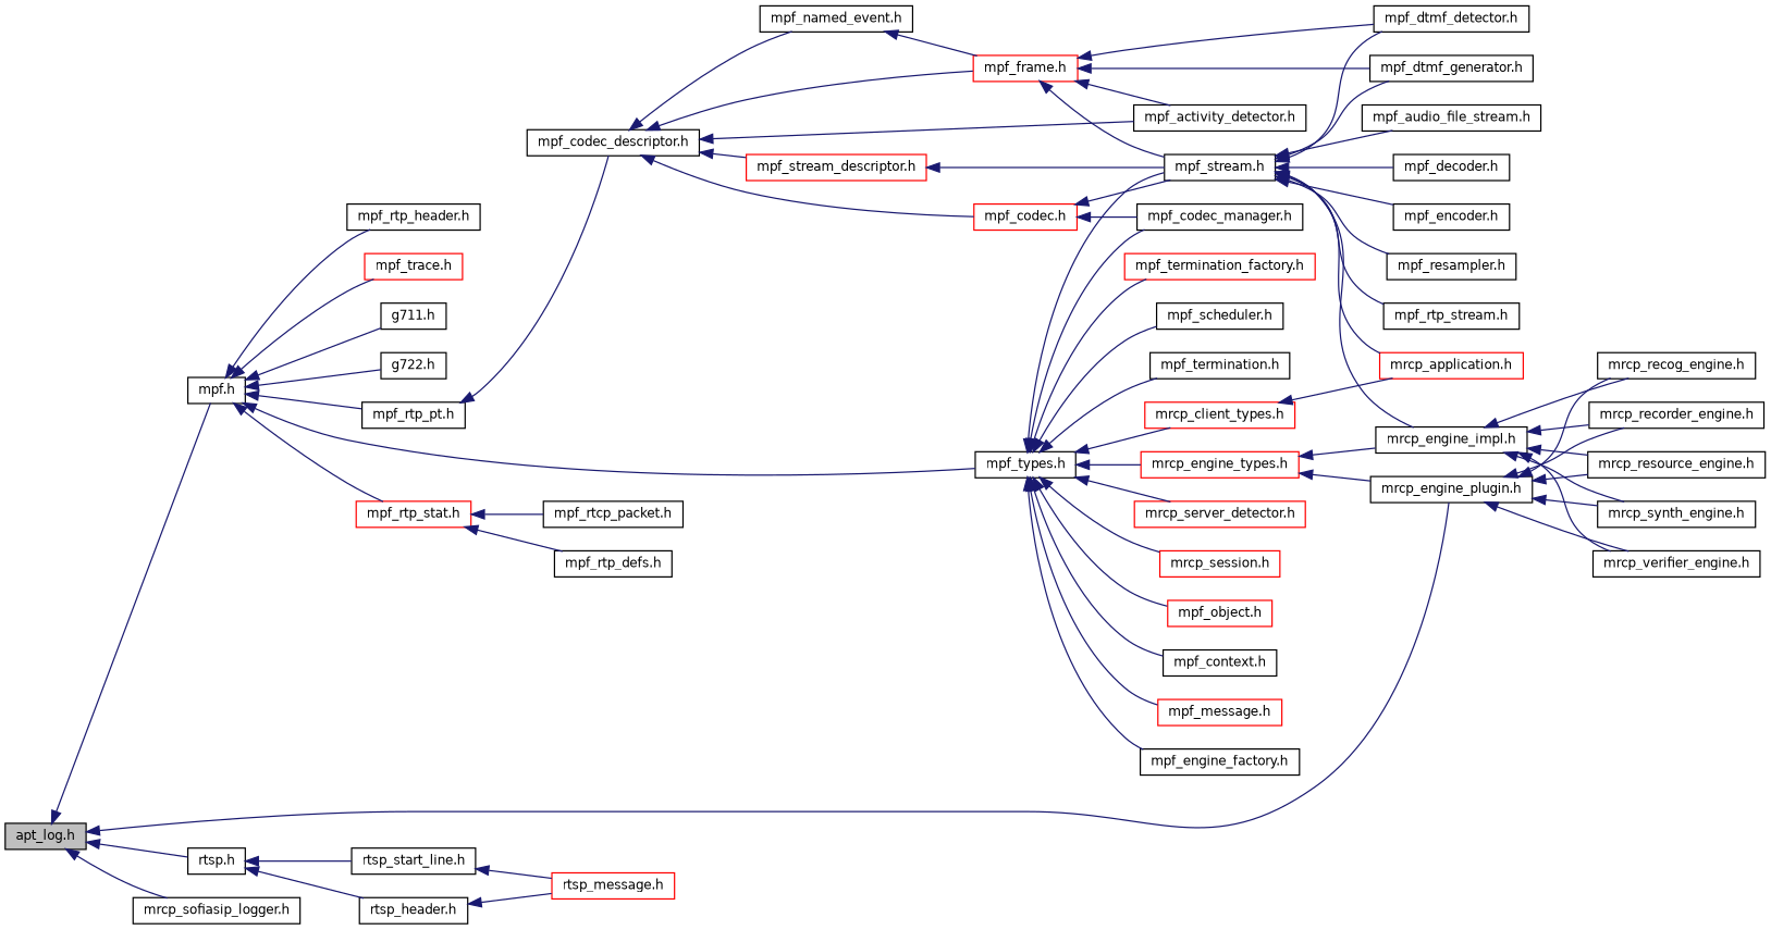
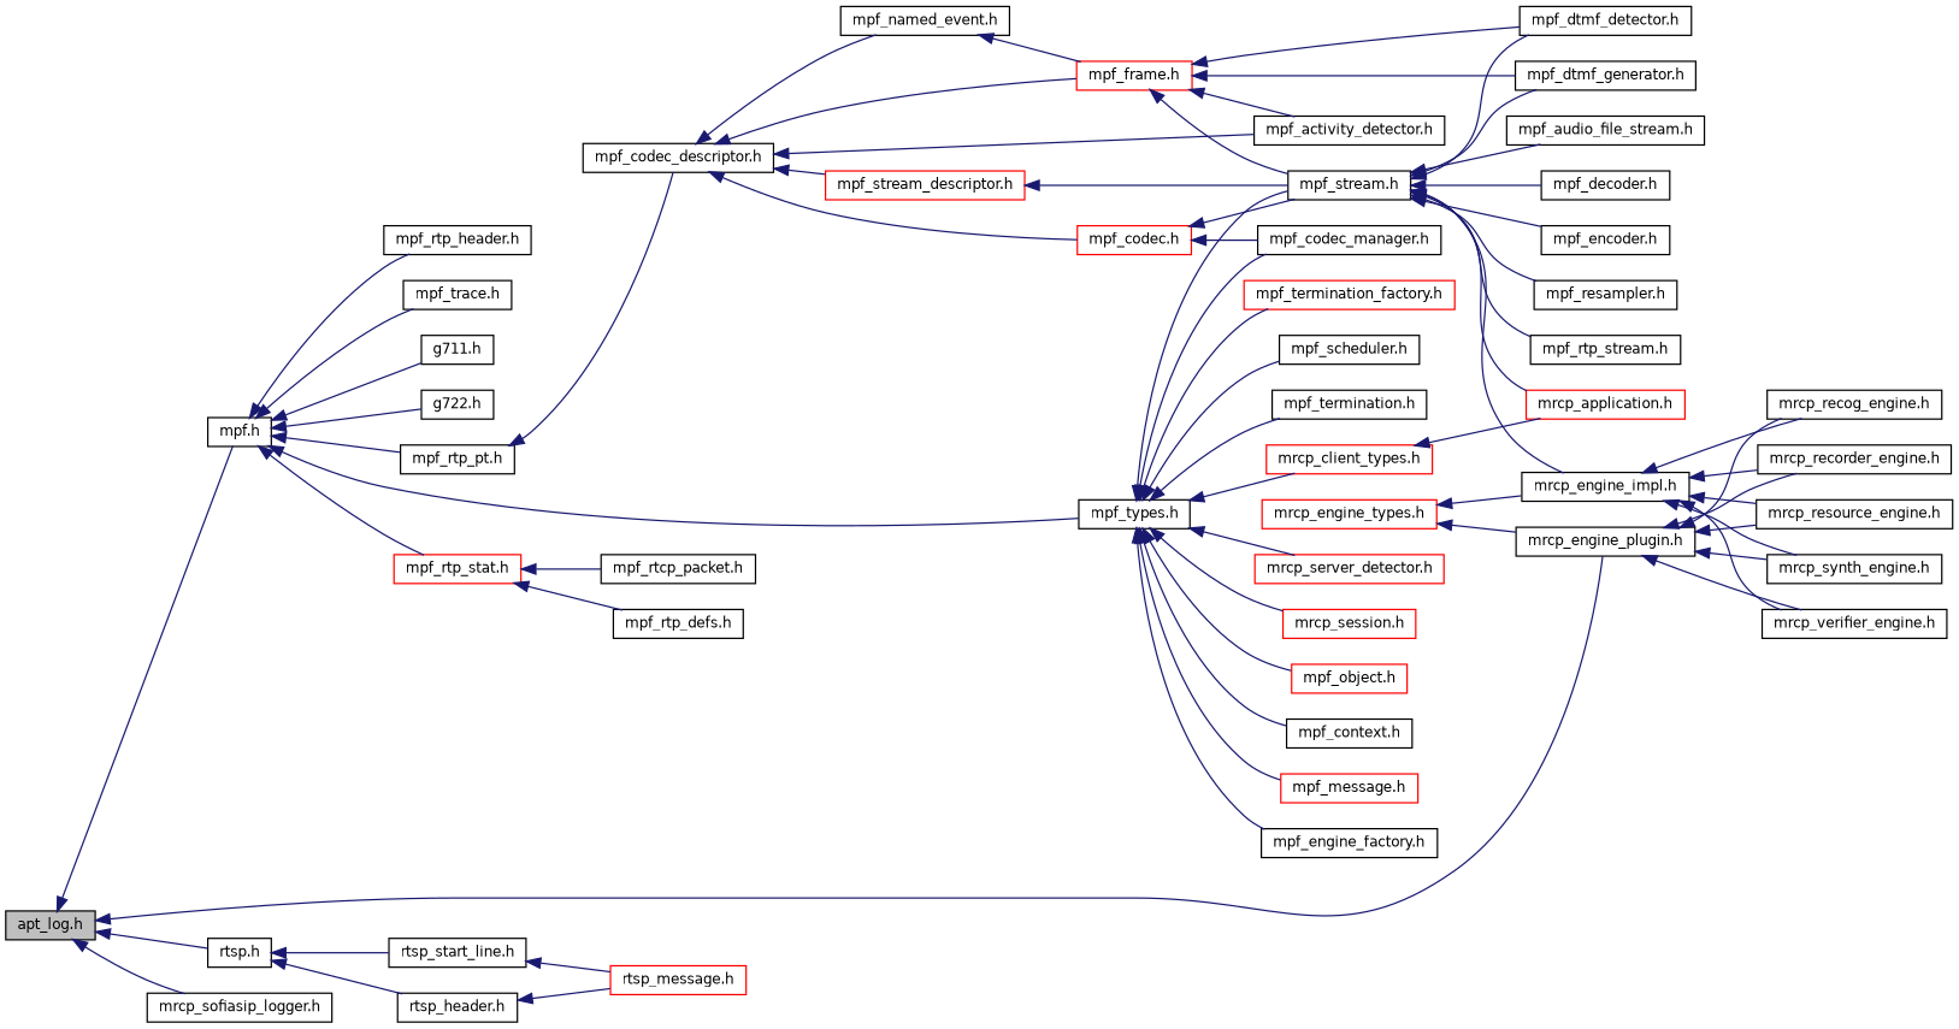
  digraph {
    rankdir=LR
    node [color=black fillcolor=white fontname=Helvetica fontsize=10 shape=record style=filled]
    edge [color=midnightblue dir=back fontname=Helvetica fontsize=10 labelfontname=Helvetica labelfontsize=10 style=solid]
    n1 [fillcolor=grey75 fontcolor=black height=0.2 label="apt_log.h" width=0.4]
    n2 [height=0.2 label="mpf.h" width=0.4]
    n3 [height=0.2 label="mrcp_engine_plugin.h" width=0.4]
    n4 [height=0.2 label="rtsp.h" width=0.4]
    n5 [height=0.2 label="mrcp_sofiasip_logger.h" width=0.4]
    n6 [height=0.2 label="g711.h" width=0.4]
    n7 [height=0.2 label="g722.h" width=0.4]
    n8 [height=0.2 label="mpf_rtp_pt.h" width=0.4]
    n9 [height=0.2 label="mpf_types.h" width=0.4]
    n10 [color=red height=0.2 label="mpf_rtp_stat.h" width=0.4]
    n11 [height=0.2 label="mpf_rtp_header.h" width=0.4]
-   n12 [color=red height=0.2 label="mpf_trace.h" width=0.4]
+   n12 [height=0.2 label="mpf_trace.h" width=0.4]
    n13 [height=0.2 label="mrcp_recog_engine.h" width=0.4]
    n14 [height=0.2 label="mrcp_recorder_engine.h" width=0.4]
    n15 [height=0.2 label="mrcp_resource_engine.h" width=0.4]
    n16 [height=0.2 label="mrcp_synth_engine.h" width=0.4]
    n17 [height=0.2 label="mrcp_verifier_engine.h" width=0.4]
    n18 [height=0.2 label="rtsp_start_line.h" width=0.4]
    n19 [height=0.2 label="rtsp_header.h" width=0.4]
    n20 [height=0.2 label="mpf_codec_descriptor.h" width=0.4]
    n21 [height=0.2 label="mpf_stream.h" width=0.4]
    n22 [height=0.2 label="mpf_codec_manager.h" width=0.4]
    n23 [color=red height=0.2 label="mpf_object.h" width=0.4]
    n24 [height=0.2 label="mpf_context.h" width=0.4]
    n25 [color=red height=0.2 label="mpf_message.h" width=0.4]
    n26 [height=0.2 label="mpf_engine_factory.h" width=0.4]
    n27 [color=red height=0.2 label="mpf_termination_factory.h" width=0.4]
    n28 [height=0.2 label="mpf_scheduler.h" width=0.4]
    n29 [height=0.2 label="mpf_termination.h" width=0.4]
    n30 [color=red height=0.2 label="mrcp_client_types.h" width=0.4]
    n31 [color=red height=0.2 label="mrcp_engine_types.h" width=0.4]
    n32 [color=red height=0.2 label="mrcp_server_detector.h" width=0.4]
    n33 [color=red height=0.2 label="mrcp_session.h" width=0.4]
    n34 [height=0.2 label="mpf_rtcp_packet.h" width=0.4]
    n35 [height=0.2 label="mpf_rtp_defs.h" width=0.4]
    n36 [color=red height=0.2 label="mpf_frame.h" width=0.4]
    n37 [height=0.2 label="mpf_activity_detector.h" width=0.4]
    n38 [height=0.2 label="mpf_named_event.h" width=0.4]
    n39 [color=red height=0.2 label="mpf_stream_descriptor.h" width=0.4]
    n40 [color=red height=0.2 label="mpf_codec.h" width=0.4]
    n41 [height=0.2 label="mpf_dtmf_detector.h" width=0.4]
    n42 [height=0.2 label="mpf_dtmf_generator.h" width=0.4]
    n43 [height=0.2 label="mpf_audio_file_stream.h" width=0.4]
    n44 [height=0.2 label="mpf_decoder.h" width=0.4]
    n45 [height=0.2 label="mpf_encoder.h" width=0.4]
    n46 [height=0.2 label="mpf_resampler.h" width=0.4]
    n47 [height=0.2 label="mpf_rtp_stream.h" width=0.4]
    n48 [color=red height=0.2 label="mrcp_application.h" width=0.4]
    n49 [height=0.2 label="mrcp_engine_impl.h" width=0.4]
    n50 [color=red height=0.2 label="rtsp_message.h" width=0.4]
    n1 -> n2
    n1 -> n3
    n1 -> n4
    n1 -> n5
    n2 -> n6
    n2 -> n7
    n2 -> n8
    n2 -> n9
    n2 -> n10
    n2 -> n11
    n2 -> n12
    n3 -> n13
    n3 -> n14
    n3 -> n15
    n3 -> n16
    n3 -> n17
    n4 -> n18
    n4 -> n19
    n8 -> n20
    n9 -> n21
    n9 -> n22
    n9 -> n23
    n9 -> n24
    n9 -> n25
    n9 -> n26
    n9 -> n27
    n9 -> n28
    n9 -> n29
    n9 -> n30
-   n9 -> n31
    n9 -> n32
    n9 -> n33
    n10 -> n34
    n10 -> n35
    n18 -> n50
    n19 -> n50
    n20 -> n36
    n20 -> n37
    n20 -> n38
    n20 -> n39
    n20 -> n40
    n21 -> n41
    n21 -> n42
    n21 -> n43
    n21 -> n44
    n21 -> n45
    n21 -> n46
    n21 -> n47
    n21 -> n48
    n21 -> n49
    n30 -> n48
    n31 -> n3
    n31 -> n49
    n36 -> n21
    n36 -> n37
    n36 -> n41
    n36 -> n42
    n38 -> n36
    n39 -> n21
    n40 -> n21
    n40 -> n22
    n49 -> n13
    n49 -> n14
    n49 -> n15
    n49 -> n16
    n49 -> n17
  }
